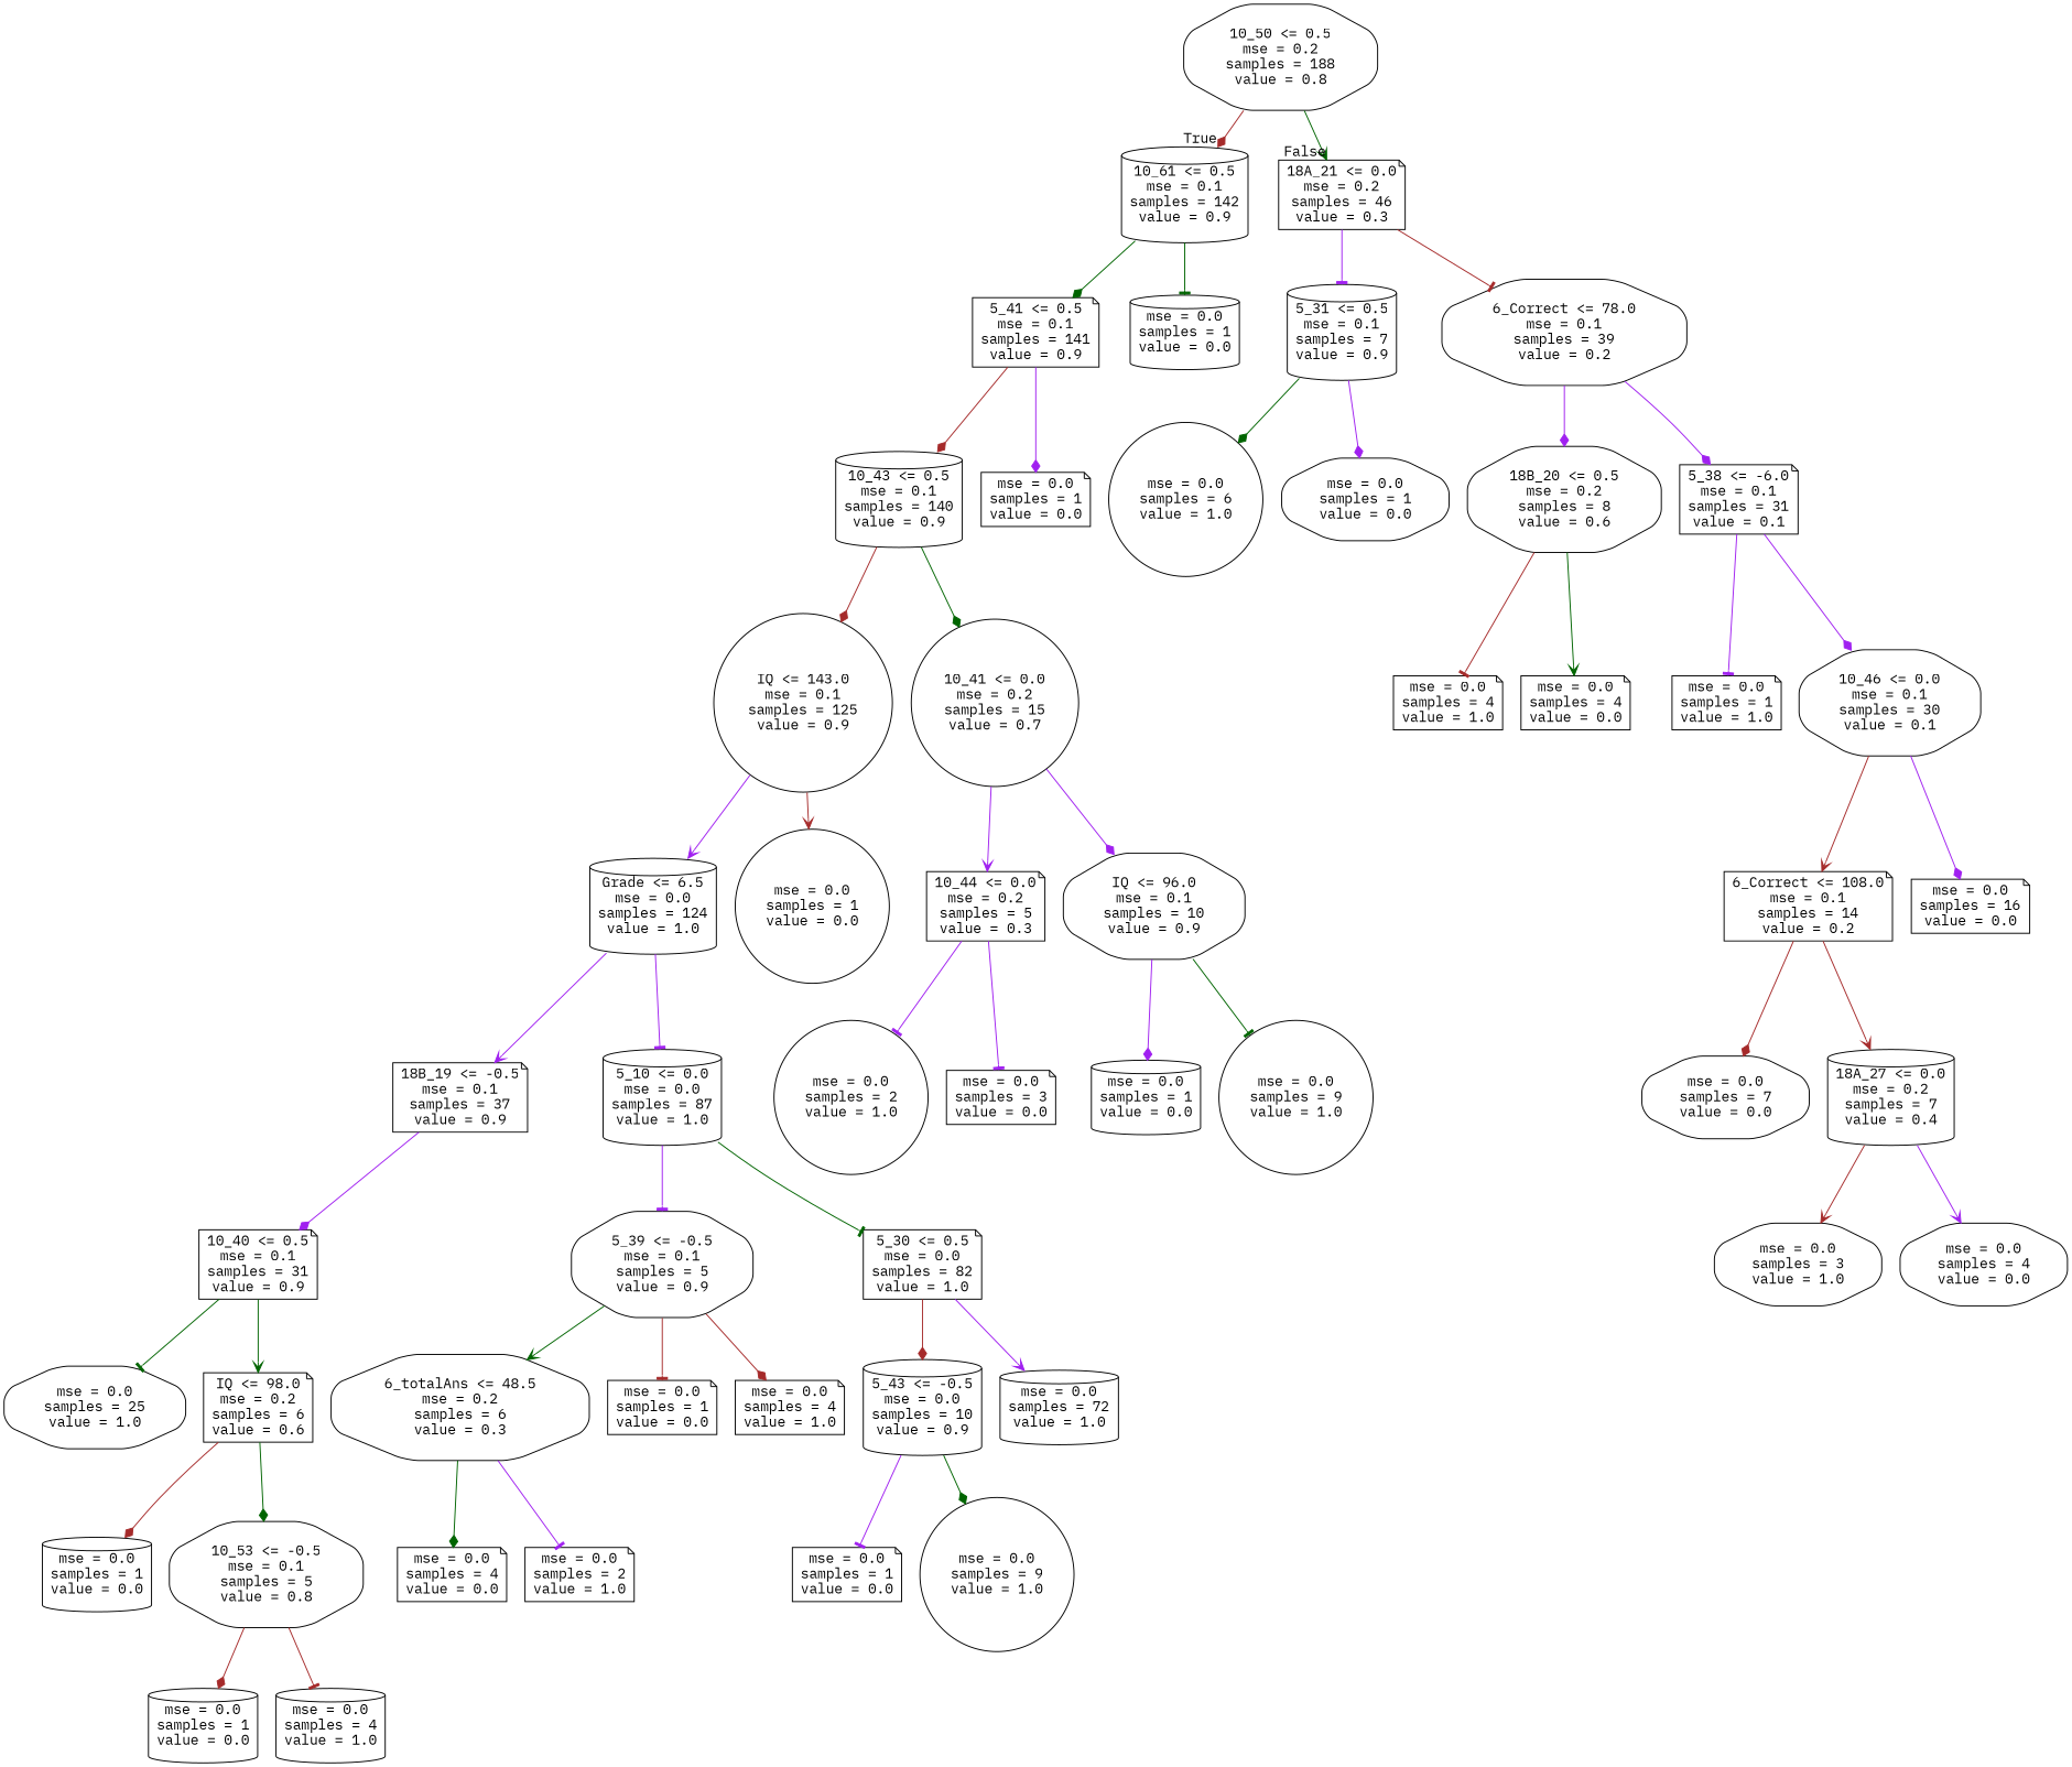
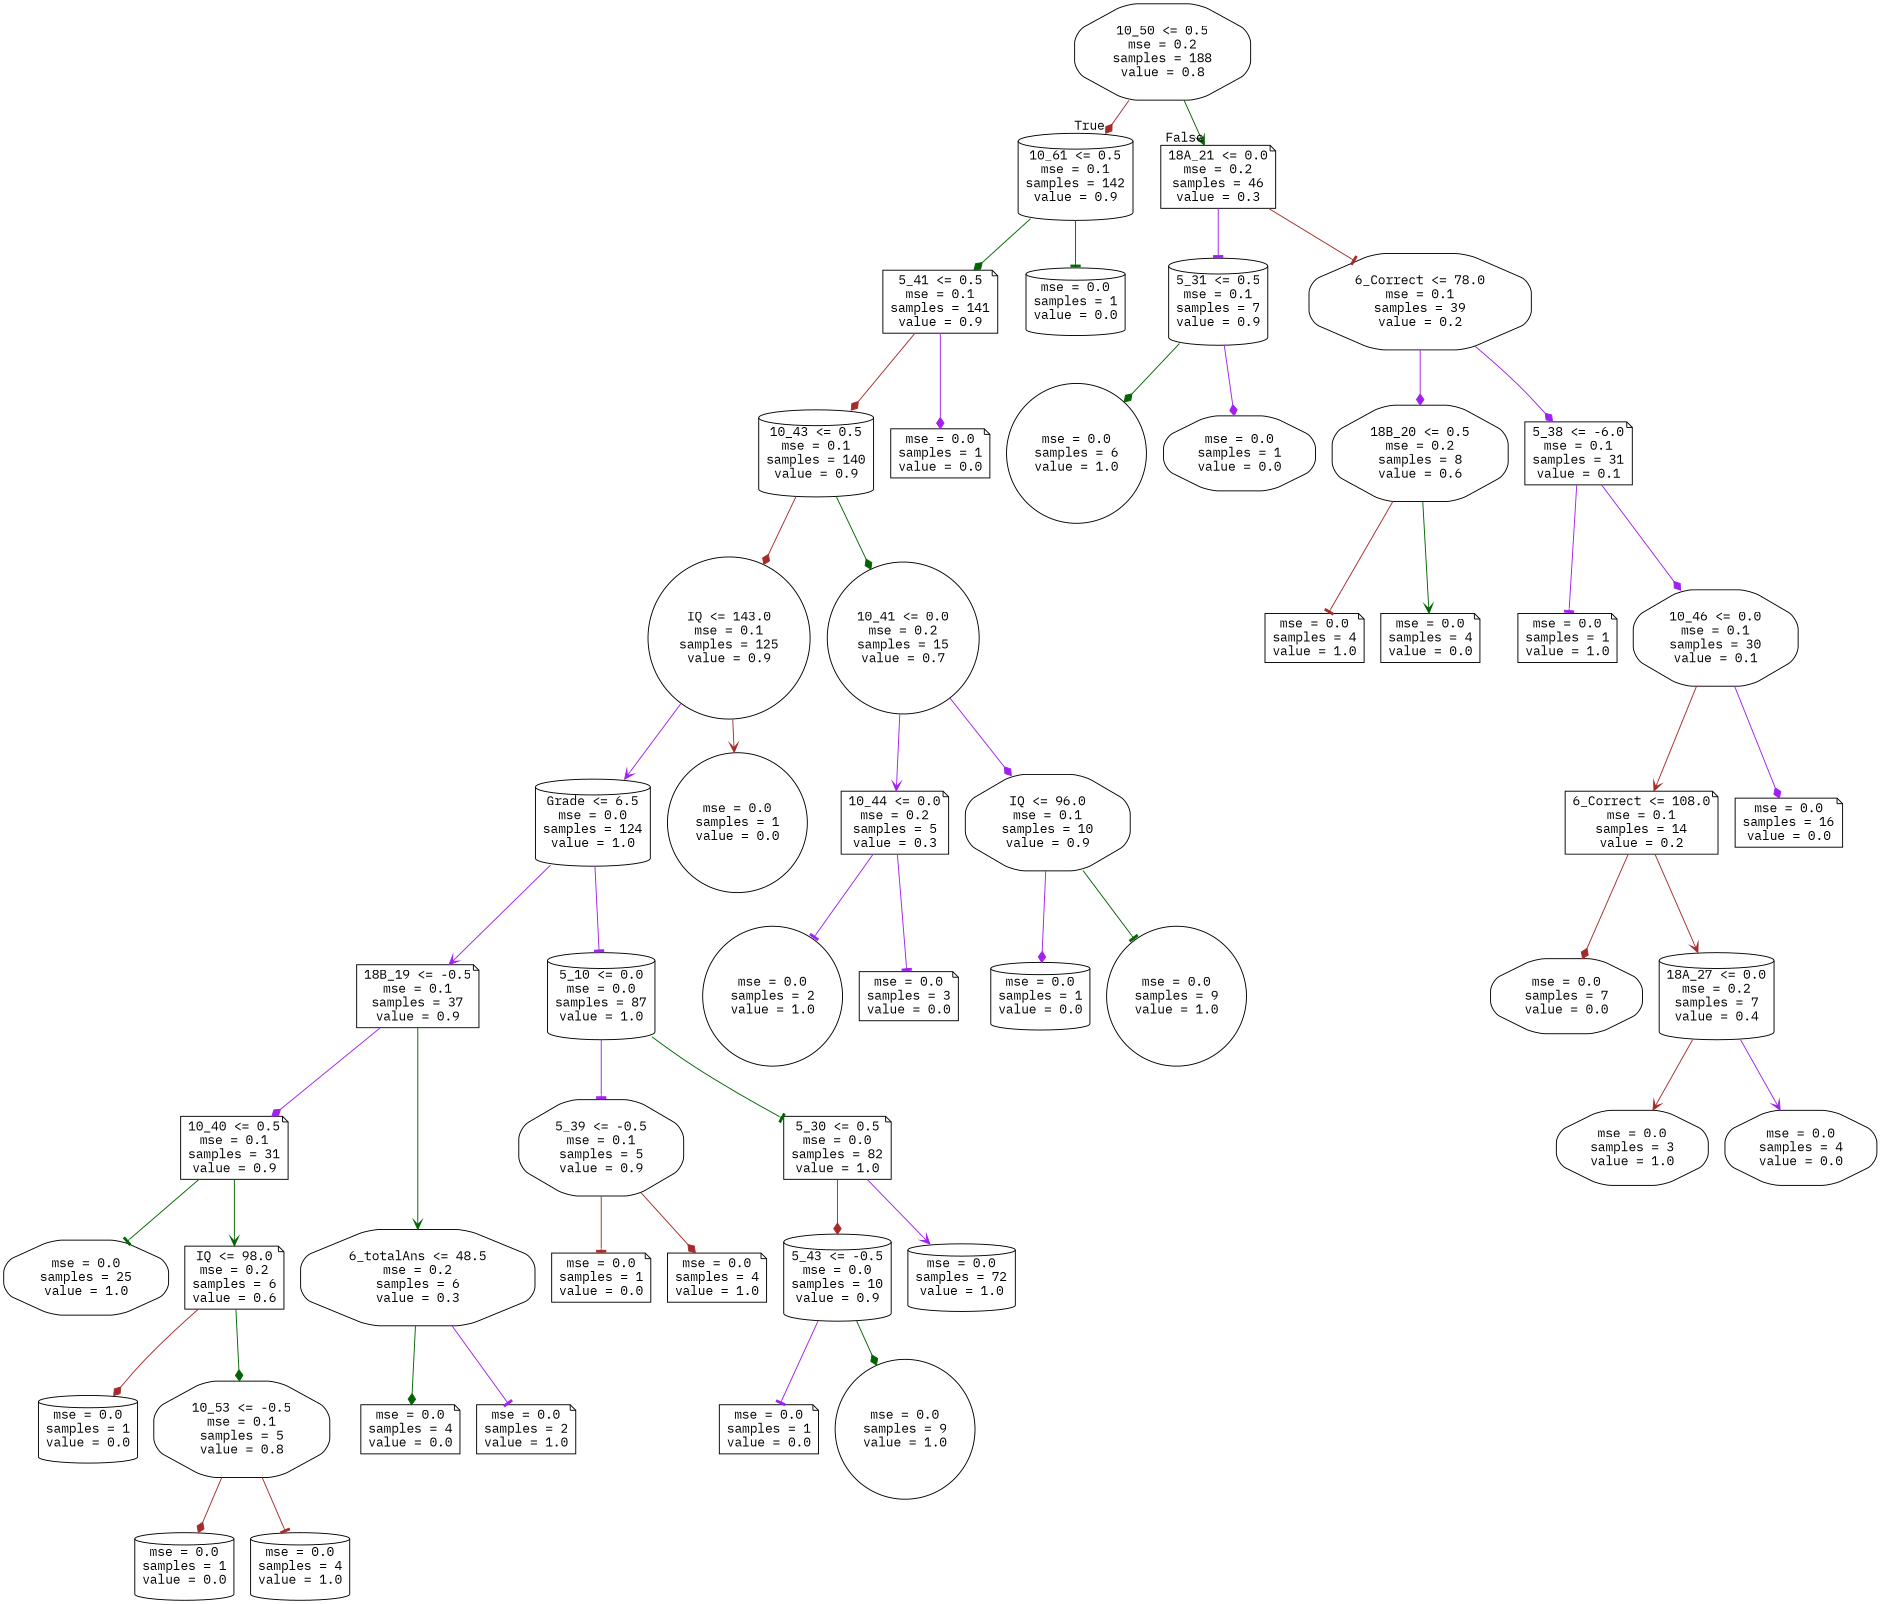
  digraph {
    fontname="IBM Plex Mono"
    node [color=black fontname="IBM Plex Mono" shape=note style=rounded]
    edge [arrowhead=diamond color=purple fontname="IBM Plex Mono"]
    n1 [label="10_50 <= 0.5\nmse = 0.2\nsamples = 188\nvalue = 0.8" shape=octagon]
    n2 [label="10_61 <= 0.5\nmse = 0.1\nsamples = 142\nvalue = 0.9" shape=cylinder]
    n3 [label="18A_21 <= 0.0\nmse = 0.2\nsamples = 46\nvalue = 0.3"]
    n4 [label="5_41 <= 0.5\nmse = 0.1\nsamples = 141\nvalue = 0.9"]
    n5 [label="mse = 0.0\nsamples = 1\nvalue = 0.0" shape=cylinder]
    n6 [label="5_31 <= 0.5\nmse = 0.1\nsamples = 7\nvalue = 0.9" shape=cylinder]
    n7 [label="6_Correct <= 78.0\nmse = 0.1\nsamples = 39\nvalue = 0.2" shape=octagon]
    n8 [label="10_43 <= 0.5\nmse = 0.1\nsamples = 140\nvalue = 0.9" shape=cylinder]
    n9 [label="mse = 0.0\nsamples = 1\nvalue = 0.0"]
    n10 [label="IQ <= 143.0\nmse = 0.1\nsamples = 125\nvalue = 0.9" shape=circle]
    n11 [label="10_41 <= 0.0\nmse = 0.2\nsamples = 15\nvalue = 0.7" shape=circle]
    n12 [label="Grade <= 6.5\nmse = 0.0\nsamples = 124\nvalue = 1.0" shape=cylinder]
    n13 [label="mse = 0.0\nsamples = 1\nvalue = 0.0" shape=circle]
    n14 [label="10_44 <= 0.0\nmse = 0.2\nsamples = 5\nvalue = 0.3"]
    n15 [label="IQ <= 96.0\nmse = 0.1\nsamples = 10\nvalue = 0.9" shape=octagon]
    n16 [label="18B_19 <= -0.5\nmse = 0.1\nsamples = 37\nvalue = 0.9"]
    n17 [label="5_10 <= 0.0\nmse = 0.0\nsamples = 87\nvalue = 1.0" shape=cylinder]
    n18 [label="6_totalAns <= 48.5\nmse = 0.2\nsamples = 6\nvalue = 0.3" shape=octagon]
    n19 [label="10_40 <= 0.5\nmse = 0.1\nsamples = 31\nvalue = 0.9"]
    n20 [label="5_39 <= -0.5\nmse = 0.1\nsamples = 5\nvalue = 0.9" shape=octagon]
    n21 [label="5_30 <= 0.5\nmse = 0.0\nsamples = 82\nvalue = 1.0"]
    n22 [label="mse = 0.0\nsamples = 4\nvalue = 0.0"]
    n23 [label="mse = 0.0\nsamples = 2\nvalue = 1.0"]
    n24 [label="mse = 0.0\nsamples = 25\nvalue = 1.0" shape=octagon]
    n25 [label="IQ <= 98.0\nmse = 0.2\nsamples = 6\nvalue = 0.6"]
    n26 [label="mse = 0.0\nsamples = 1\nvalue = 0.0" shape=cylinder]
    n27 [label="10_53 <= -0.5\nmse = 0.1\nsamples = 5\nvalue = 0.8" shape=octagon]
    n28 [label="mse = 0.0\nsamples = 1\nvalue = 0.0" shape=cylinder]
    n29 [label="mse = 0.0\nsamples = 4\nvalue = 1.0" shape=cylinder]
    n30 [label="mse = 0.0\nsamples = 4\nvalue = 1.0"]
    n31 [label="mse = 0.0\nsamples = 1\nvalue = 0.0"]
    n32 [label="mse = 0.0\nsamples = 72\nvalue = 1.0" shape=cylinder]
    n33 [label="5_43 <= -0.5\nmse = 0.0\nsamples = 10\nvalue = 0.9" shape=cylinder]
    n34 [label="mse = 0.0\nsamples = 1\nvalue = 0.0"]
    n35 [label="mse = 0.0\nsamples = 9\nvalue = 1.0" shape=circle]
    n36 [label="mse = 0.0\nsamples = 2\nvalue = 1.0" shape=circle]
    n37 [label="mse = 0.0\nsamples = 3\nvalue = 0.0"]
    n38 [label="mse = 0.0\nsamples = 1\nvalue = 0.0" shape=cylinder]
    n39 [label="mse = 0.0\nsamples = 9\nvalue = 1.0" shape=circle]
    n40 [label="mse = 0.0\nsamples = 6\nvalue = 1.0" shape=circle]
    n41 [label="mse = 0.0\nsamples = 1\nvalue = 0.0" shape=octagon]
    n42 [label="18B_20 <= 0.5\nmse = 0.2\nsamples = 8\nvalue = 0.6" shape=octagon]
    n43 [label="5_38 <= -6.0\nmse = 0.1\nsamples = 31\nvalue = 0.1"]
    n44 [label="mse = 0.0\nsamples = 4\nvalue = 1.0"]
    n45 [label="mse = 0.0\nsamples = 4\nvalue = 0.0"]
    n46 [label="mse = 0.0\nsamples = 1\nvalue = 1.0"]
    n47 [label="10_46 <= 0.0\nmse = 0.1\nsamples = 30\nvalue = 0.1" shape=octagon]
    n48 [label="6_Correct <= 108.0\nmse = 0.1\nsamples = 14\nvalue = 0.2"]
    n49 [label="mse = 0.0\nsamples = 16\nvalue = 0.0"]
    n50 [label="mse = 0.0\nsamples = 7\nvalue = 0.0" shape=octagon]
    n51 [label="18A_27 <= 0.0\nmse = 0.2\nsamples = 7\nvalue = 0.4" shape=cylinder]
    n52 [label="mse = 0.0\nsamples = 3\nvalue = 1.0" shape=octagon]
    n53 [label="mse = 0.0\nsamples = 4\nvalue = 0.0" shape=octagon]
    n1 -> n2 [color=brown headlabel=True labelangle=45 labeldistance=2.5]
    n1 -> n3 [arrowhead=vee color=darkgreen headlabel=False labelangle=-45 labeldistance=2.5]
    n2 -> n4 [color=darkgreen]
    n2 -> n5 [arrowhead=tee color=darkgreen]
    n3 -> n6 [arrowhead=tee]
    n3 -> n7 [arrowhead=tee color=brown]
    n4 -> n8 [color=brown]
    n4 -> n9
    n6 -> n40 [color=darkgreen]
    n6 -> n41
    n7 -> n42
    n7 -> n43
    n8 -> n10 [color=brown]
    n8 -> n11 [color=darkgreen]
    n10 -> n12 [arrowhead=vee]
    n10 -> n13 [arrowhead=vee color=brown]
    n11 -> n14 [arrowhead=vee]
    n11 -> n15
    n12 -> n16 [arrowhead=vee]
    n12 -> n17 [arrowhead=tee]
    n14 -> n36 [arrowhead=tee]
    n14 -> n37 [arrowhead=tee]
    n15 -> n38
    n15 -> n39 [arrowhead=tee color=darkgreen]
-   n20 -> n18 [arrowhead=vee color=darkgreen]
+   n16 -> n18 [arrowhead=vee color=darkgreen]
    n16 -> n19
    n17 -> n20 [arrowhead=tee]
    n17 -> n21 [arrowhead=tee color=darkgreen]
    n18 -> n22 [color=darkgreen]
    n18 -> n23 [arrowhead=tee]
    n19 -> n24 [arrowhead=tee color=darkgreen]
    n19 -> n25 [arrowhead=vee color=darkgreen]
    n20 -> n30 [color=brown]
    n20 -> n31 [arrowhead=tee color=brown]
    n21 -> n32 [arrowhead=vee]
    n21 -> n33 [color=brown]
    n25 -> n26 [color=brown]
    n25 -> n27 [color=darkgreen]
    n27 -> n28 [color=brown]
    n27 -> n29 [arrowhead=tee color=brown]
    n33 -> n34 [arrowhead=tee]
    n33 -> n35 [color=darkgreen]
    n42 -> n44 [arrowhead=tee color=brown]
    n42 -> n45 [arrowhead=vee color=darkgreen]
    n43 -> n46 [arrowhead=tee]
    n43 -> n47
    n47 -> n48 [arrowhead=vee color=brown]
    n47 -> n49
    n48 -> n50 [color=brown]
    n48 -> n51 [arrowhead=vee color=brown]
    n51 -> n52 [arrowhead=vee color=brown]
    n51 -> n53 [arrowhead=vee]
  }
